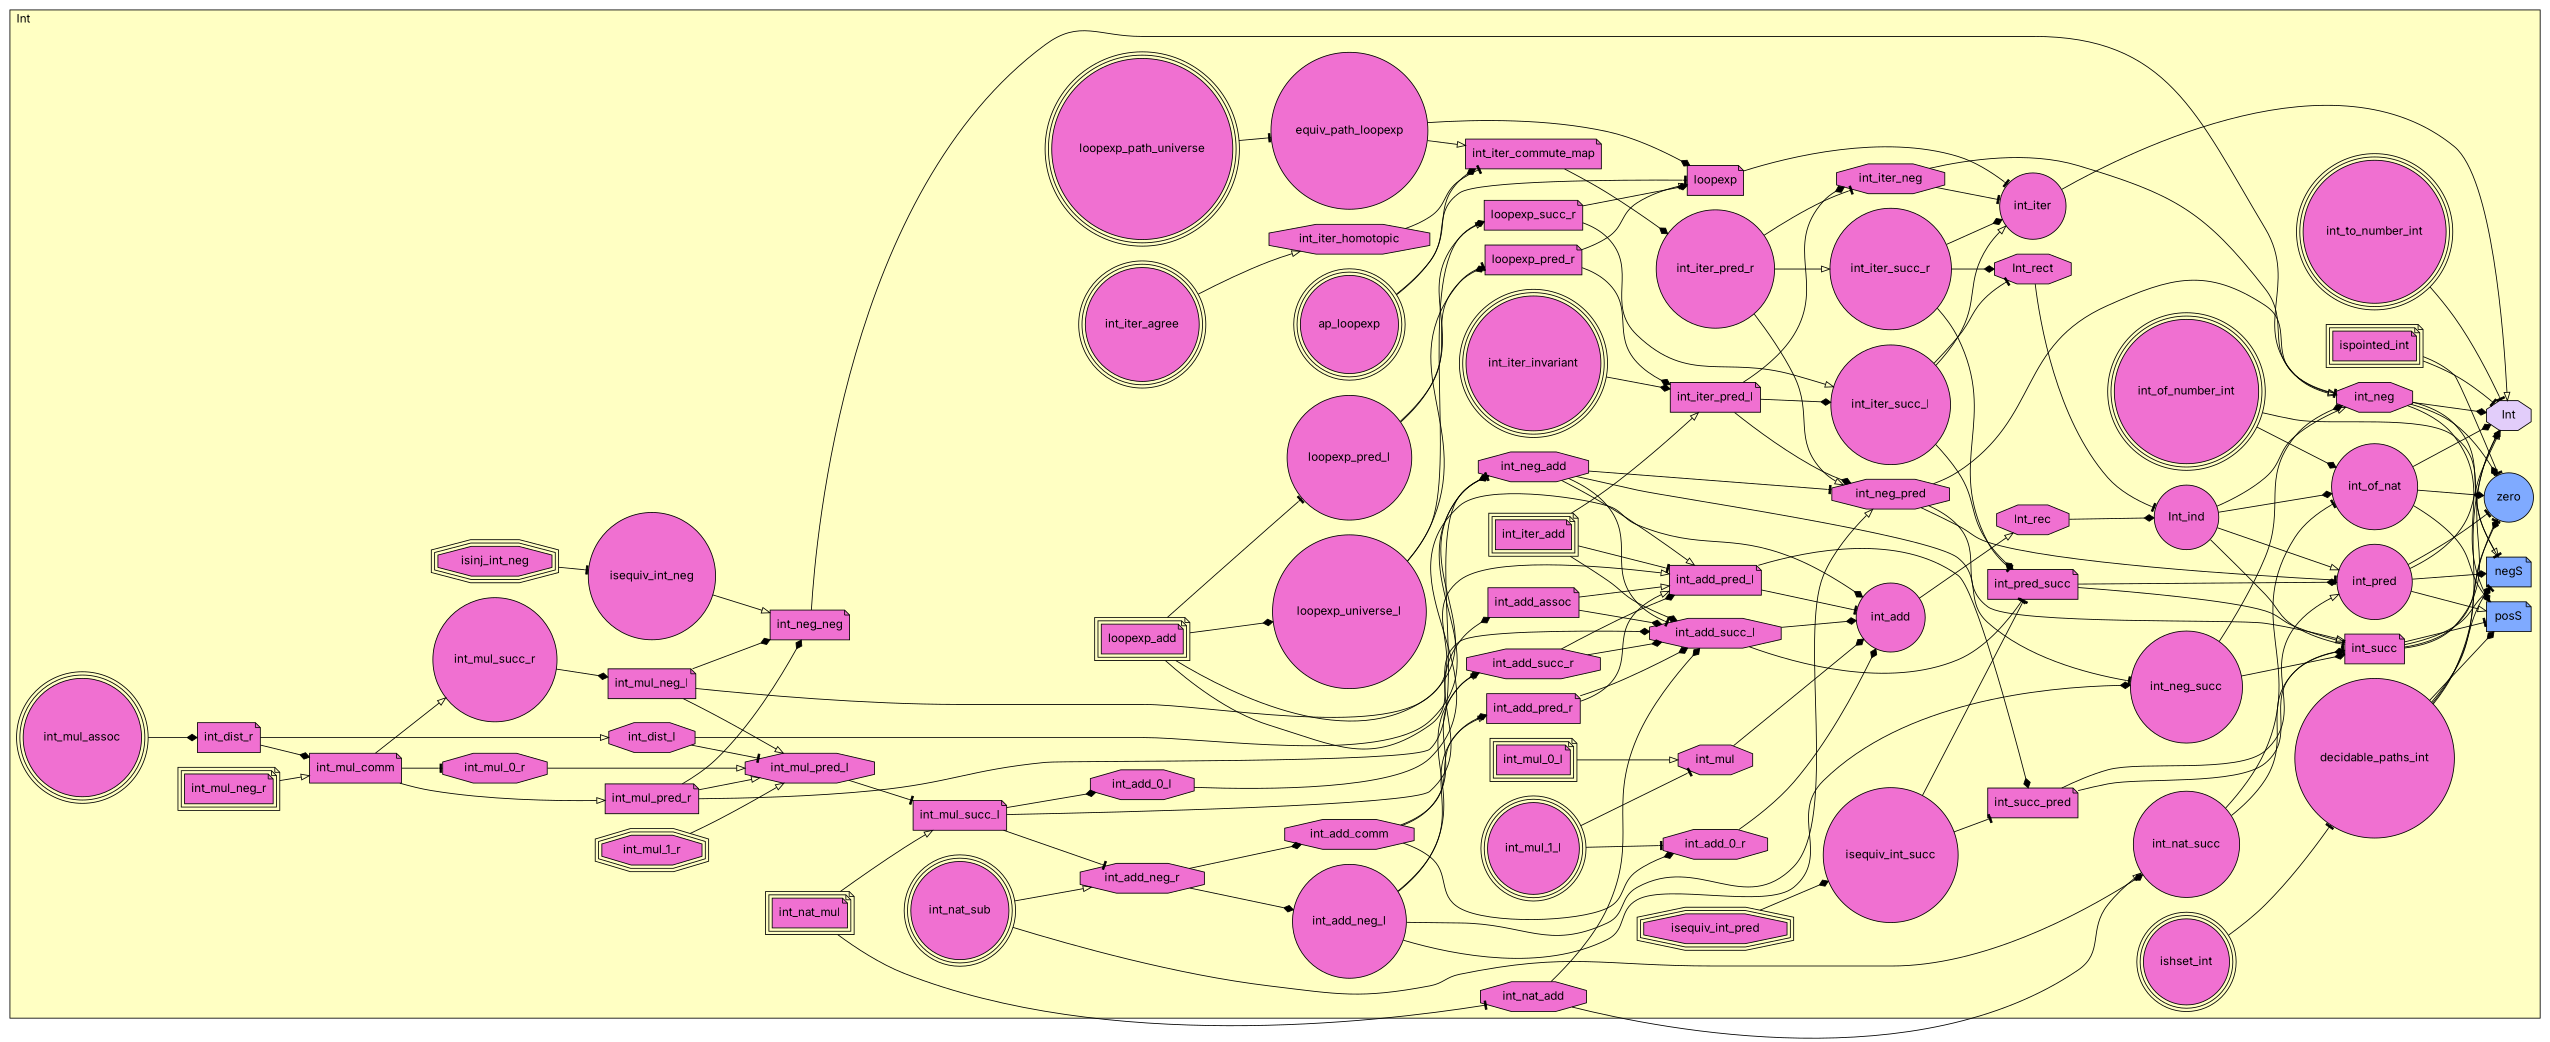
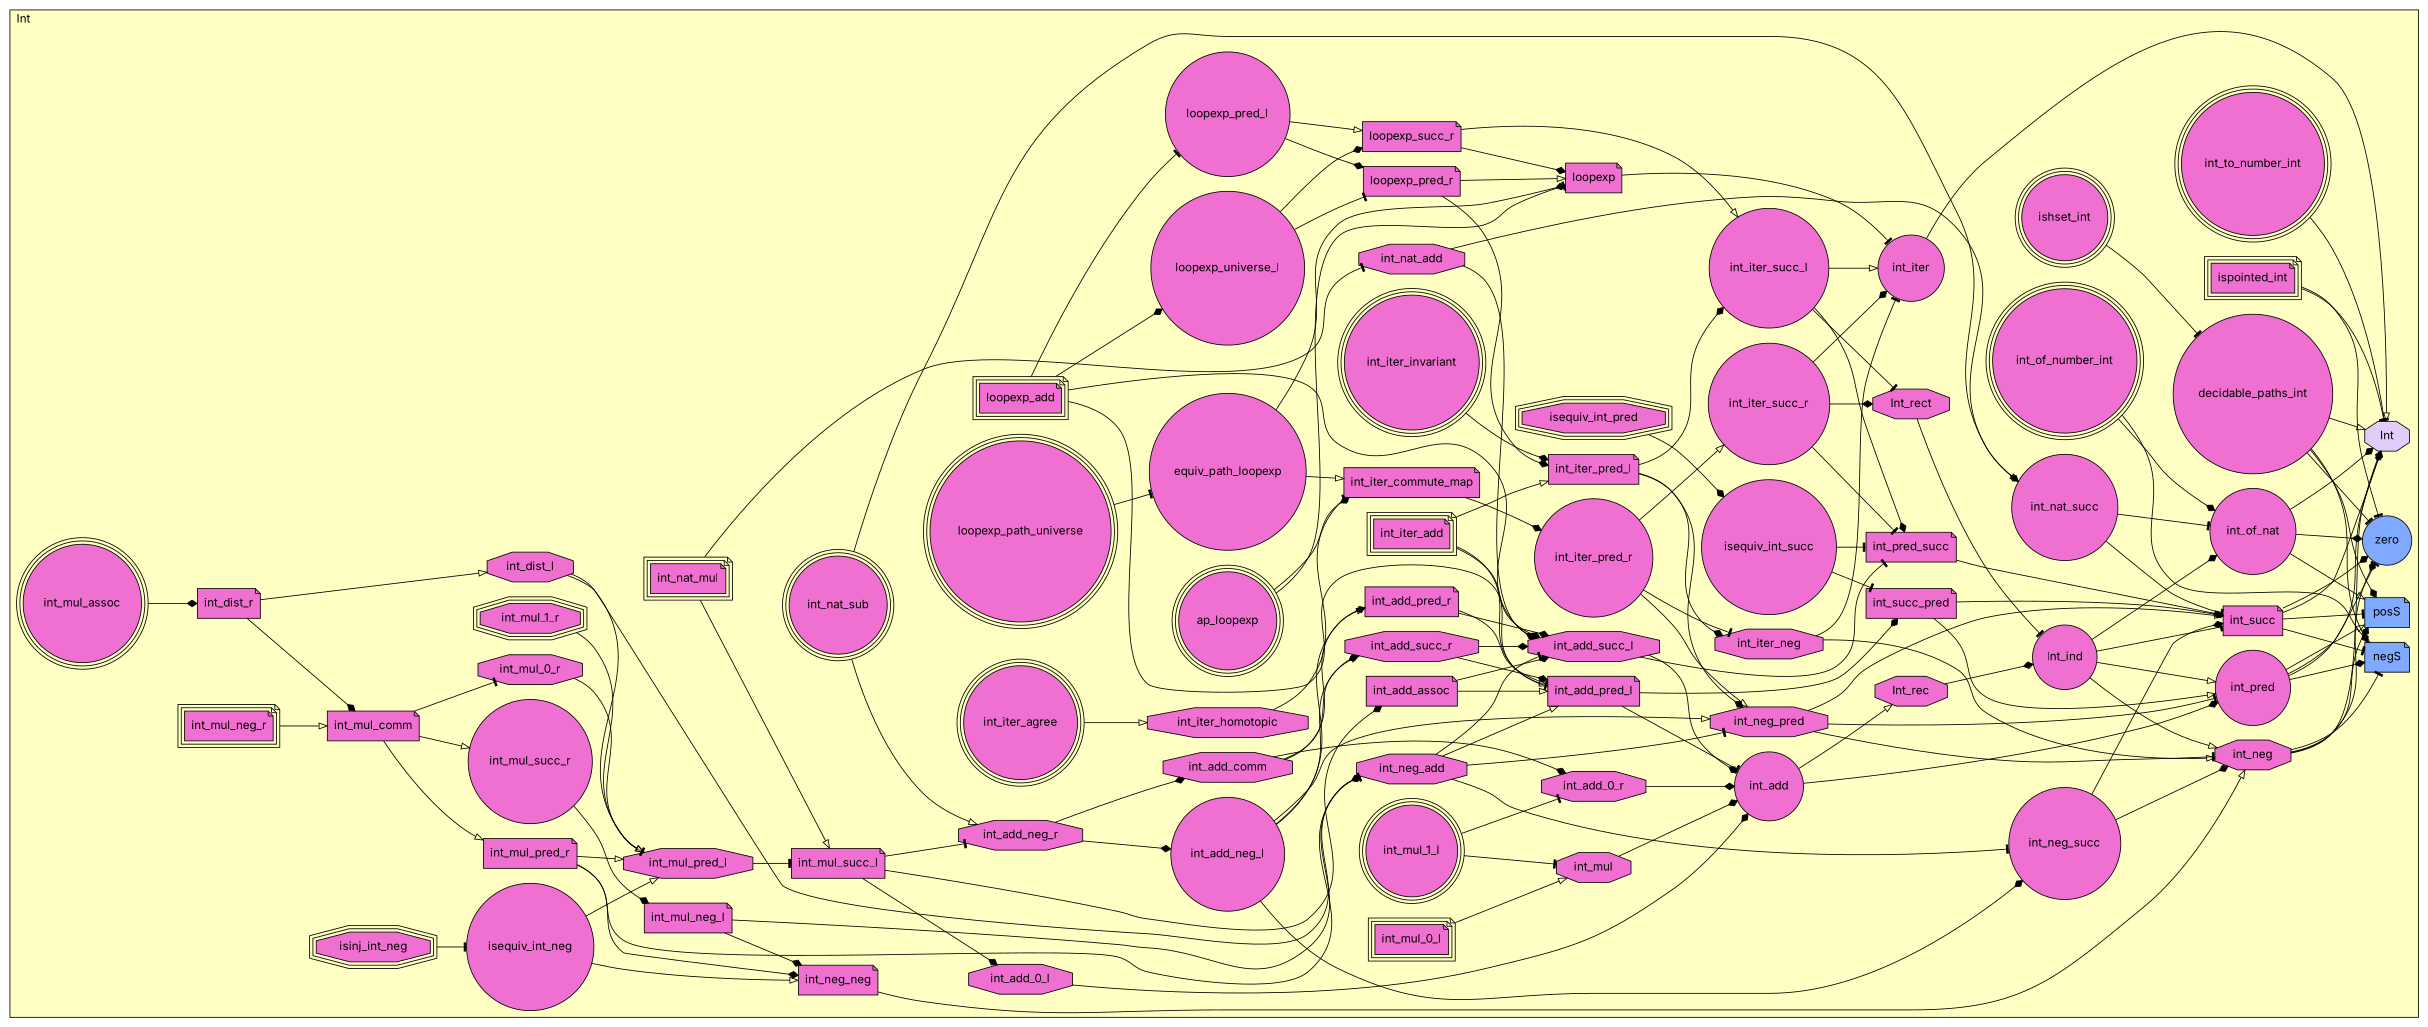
  digraph {
    fontname=Inter
    rankdir=LR
    node [fillcolor="#F070D1" fontname=Inter shape=circle style=filled]
    edge [arrowhead=diamond fontname=Inter]
    n1 [label=int_nat_mul peripheries=3 shape=note]
    n2 [label=int_nat_sub peripheries=3]
    n3 [label=int_nat_add shape=octagon]
    n4 [label=int_nat_succ]
    n5 [label=loopexp_path_universe peripheries=3]
    n6 [label=equiv_path_loopexp]
    n7 [label=loopexp_add peripheries=3 shape=note]
    n8 [label=ap_loopexp peripheries=3]
    n9 [label=loopexp_pred_l]
    n10 [label=loopexp_universe_l]
    n11 [label=loopexp_pred_r shape=note]
    n12 [label=loopexp_succ_r shape=note]
    n13 [label=loopexp shape=note]
    n14 [label=int_iter_invariant peripheries=3]
    n15 [label=int_iter_agree peripheries=3]
    n16 [label=int_iter_homotopic shape=octagon]
    n17 [label=int_iter_commute_map shape=note]
    n18 [label=int_iter_add peripheries=3 shape=note]
    n19 [label=int_iter_pred_r]
    n20 [label=int_iter_pred_l shape=note]
    n21 [label=int_iter_succ_r]
    n22 [label=int_iter_succ_l]
    n23 [label=int_iter_neg shape=octagon]
    n24 [label=int_iter]
    n25 [label=int_mul_assoc peripheries=3]
    n26 [label=int_dist_r shape=note]
    n27 [label=int_dist_l shape=octagon]
    n28 [label=int_mul_neg_r peripheries=3 shape=note]
    n29 [label=int_mul_comm shape=note]
    n30 [label=int_mul_pred_r shape=note]
    n31 [label=int_mul_succ_r]
    n32 [label=int_mul_neg_l shape=note]
    n33 [label=int_mul_1_r peripheries=3 shape=octagon]
    n34 [label=int_mul_1_l peripheries=3]
    n35 [label=int_mul_0_r shape=octagon]
    n36 [label=int_mul_0_l peripheries=3 shape=note]
    n37 [label=int_mul_pred_l shape=octagon]
    n38 [label=int_mul_succ_l shape=note]
    n39 [label=int_neg_add shape=octagon]
    n40 [label=int_add_neg_r shape=octagon]
    n41 [label=int_add_neg_l]
    n42 [label=int_add_assoc shape=note]
    n43 [label=int_add_comm shape=octagon]
    n44 [label=int_add_pred_r shape=note]
    n45 [label=int_add_succ_r shape=octagon]
    n46 [label=int_add_pred_l shape=note]
    n47 [label=int_add_succ_l shape=octagon]
    n48 [label=int_add_0_r shape=octagon]
    n49 [label=int_add_0_l shape=octagon]
    n50 [label=isequiv_int_pred peripheries=3 shape=octagon]
    n51 [label=isequiv_int_succ]
    n52 [label=int_succ_pred shape=note]
    n53 [label=int_pred_succ shape=note]
    n54 [label=int_neg_pred shape=octagon]
    n55 [label=int_neg_succ]
    n56 [label=isinj_int_neg peripheries=3 shape=octagon]
    n57 [label=isequiv_int_neg]
    n58 [label=int_neg_neg shape=note]
    n59 [label=int_mul shape=octagon]
    n60 [label=int_add]
    n61 [label=ispointed_int peripheries=3 shape=note]
    n62 [label=ishset_int peripheries=3]
    n63 [label=decidable_paths_int]
    n64 [label=Int_rec shape=octagon]
    n65 [label=Int_rect shape=octagon]
    n66 [label=Int_ind]
    n67 [label=int_neg shape=octagon]
    n68 [label=int_pred]
    n69 [label=int_succ shape=note]
    n70 [label=int_of_number_int peripheries=3]
    n71 [label=int_to_number_int peripheries=3]
    n72 [label=int_of_nat]
    n73 [fillcolor="#7FAAFF" label=posS shape=note]
    n74 [fillcolor="#7FAAFF" label=zero]
    n75 [fillcolor="#7FAAFF" label=negS shape=note]
    n76 [fillcolor="#E2CDFA" label=Int shape=octagon]
    subgraph cluster_1 {
      fillcolor="#FFFFC3"
      label=Int
      labeljust=l
      style=filled
      n1
      n2
      n3
      n4
      n5
      n6
      n7
      n8
      n9
      n10
      n11
      n12
      n13
      n14
      n15
      n16
      n17
      n18
      n19
      n20
      n21
      n22
      n23
      n24
      n25
      n26
      n27
      n28
      n29
      n30
      n31
      n32
      n33
      n34
      n35
      n36
      n37
      n38
      n39
      n40
      n41
      n42
      n43
      n44
      n45
      n46
      n47
      n48
      n49
      n50
      n51
      n52
      n53
      n54
      n55
      n56
      n57
      n58
      n59
      n60
      n61
      n62
      n63
      n64
      n65
      n66
      n67
      n68
      n69
      n70
      n71
      n72
      n73
      n74
      n75
      n76
    }
    n1 -> n3 [arrowhead=tee]
    n1 -> n38 [arrowhead=onormal]
    n2 -> n4
    n2 -> n40 [arrowhead=onormal]
    n3 -> n4 [arrowhead=onormal]
    n3 -> n47
    n4 -> n69 [arrowhead=tee]
    n4 -> n72 [arrowhead=tee]
    n5 -> n6 [arrowhead=tee]
    n6 -> n13
    n6 -> n17 [arrowhead=onormal]
    n7 -> n9 [arrowhead=tee]
    n7 -> n10
    n7 -> n46 [arrowhead=onormal]
    n7 -> n47
    n8 -> n13 [arrowhead=tee]
    n8 -> n17
    n9 -> n11
    n9 -> n12 [arrowhead=onormal]
    n10 -> n11 [arrowhead=tee]
    n10 -> n12
    n11 -> n13 [arrowhead=onormal]
    n11 -> n20
    n12 -> n13
    n12 -> n22 [arrowhead=onormal]
    n13 -> n24 [arrowhead=tee]
    n14 -> n20
    n15 -> n16 [arrowhead=onormal]
    n16 -> n17 [arrowhead=tee]
    n17 -> n19
    n18 -> n20 [arrowhead=onormal]
    n18 -> n46 [arrowhead=tee]
    n18 -> n47
    n19 -> n21 [arrowhead=onormal]
    n19 -> n23 [arrowhead=tee]
    n19 -> n54 [arrowhead=onormal]
    n20 -> n22
    n20 -> n23
    n20 -> n54
    n21 -> n24
    n21 -> n53 [arrowhead=tee]
    n21 -> n65
    n22 -> n24 [arrowhead=onormal]
    n22 -> n53
    n22 -> n65 [arrowhead=tee]
    n23 -> n24 [arrowhead=tee]
    n23 -> n67 [arrowhead=onormal]
    n24 -> n76 [arrowhead=onormal]
    n25 -> n26
    n26 -> n27 [arrowhead=onormal]
    n26 -> n29
    n27 -> n37 [arrowhead=tee]
    n27 -> n39 [arrowhead=tee]
    n28 -> n29 [arrowhead=onormal]
    n29 -> n30 [arrowhead=onormal]
    n29 -> n31 [arrowhead=onormal]
    n29 -> n35 [arrowhead=tee]
    n30 -> n37 [arrowhead=onormal]
    n30 -> n39
    n30 -> n58
    n31 -> n32
-   n32 -> n37 [arrowhead=onormal]
+   n57 -> n37 [arrowhead=onormal]
    n32 -> n39
    n32 -> n58
    n33 -> n37 [arrowhead=onormal]
    n34 -> n48 [arrowhead=tee]
    n34 -> n59 [arrowhead=tee]
    n35 -> n37 [arrowhead=onormal]
    n36 -> n59 [arrowhead=onormal]
    n37 -> n38 [arrowhead=tee]
    n38 -> n40 [arrowhead=tee]
    n38 -> n42
    n38 -> n49
    n39 -> n46 [arrowhead=onormal]
    n39 -> n47 [arrowhead=tee]
    n39 -> n54 [arrowhead=tee]
    n39 -> n55 [arrowhead=tee]
    n40 -> n41
    n40 -> n43
    n41 -> n44
    n41 -> n45
    n41 -> n54 [arrowhead=onormal]
    n41 -> n55
    n42 -> n46 [arrowhead=onormal]
    n42 -> n47
    n43 -> n44 [arrowhead=onormal]
    n43 -> n45 [arrowhead=onormal]
    n43 -> n48
    n44 -> n46 [arrowhead=onormal]
    n44 -> n47
    n45 -> n46
    n45 -> n47
    n46 -> n52
    n46 -> n60 [arrowhead=tee]
    n47 -> n53 [arrowhead=tee]
    n47 -> n60
    n48 -> n60
    n49 -> n60
    n50 -> n51
    n51 -> n52 [arrowhead=tee]
    n51 -> n53 [arrowhead=tee]
    n52 -> n68 [arrowhead=onormal]
    n52 -> n69
-   n53 -> n68
+   n60 -> n68
    n53 -> n69 [arrowhead=onormal]
    n54 -> n67 [arrowhead=tee]
    n54 -> n68 [arrowhead=tee]
    n54 -> n69 [arrowhead=onormal]
    n55 -> n67
    n55 -> n69
    n56 -> n57 [arrowhead=tee]
    n57 -> n58 [arrowhead=onormal]
    n58 -> n67 [arrowhead=onormal]
    n59 -> n60
    n60 -> n64 [arrowhead=onormal]
    n61 -> n74 [arrowhead=tee]
    n61 -> n76 [arrowhead=tee]
    n62 -> n63 [arrowhead=tee]
    n63 -> n73
    n63 -> n74 [arrowhead=tee]
    n63 -> n75
    n63 -> n76 [arrowhead=onormal]
    n64 -> n66
    n65 -> n66 [arrowhead=tee]
    n66 -> n67 [arrowhead=onormal]
    n66 -> n68 [arrowhead=onormal]
    n66 -> n69 [arrowhead=tee]
    n66 -> n72
    n67 -> n73
    n67 -> n74
    n67 -> n75 [arrowhead=tee]
    n67 -> n76
    n68 -> n73 [arrowhead=onormal]
    n68 -> n74 [arrowhead=tee]
    n68 -> n75
    n68 -> n76 [arrowhead=onormal]
    n69 -> n73 [arrowhead=tee]
    n69 -> n74
    n69 -> n75 [arrowhead=tee]
    n69 -> n76
    n70 -> n72
    n70 -> n75 [arrowhead=onormal]
    n71 -> n76 [arrowhead=tee]
    n72 -> n73 [arrowhead=onormal]
    n72 -> n74
    n72 -> n76
  }
